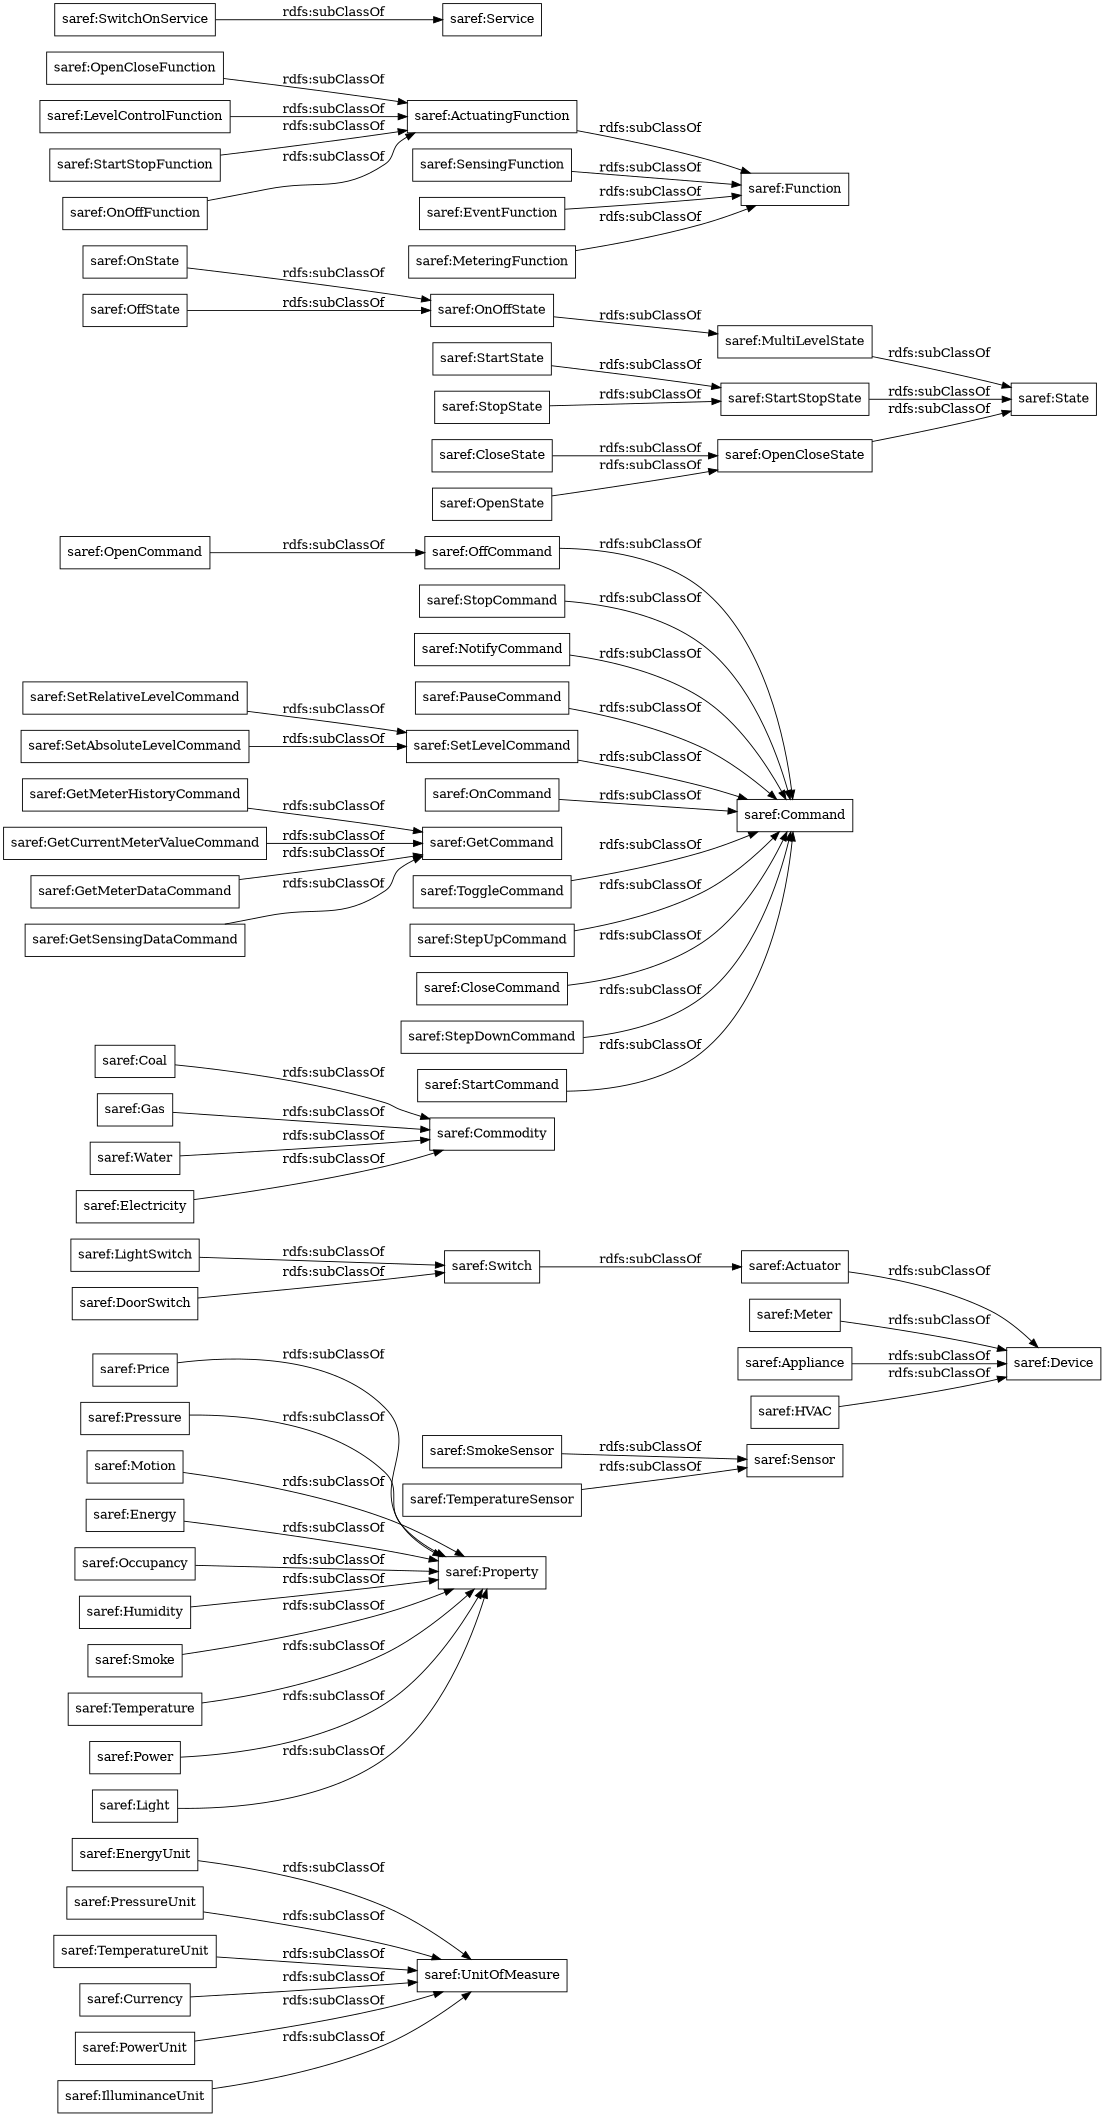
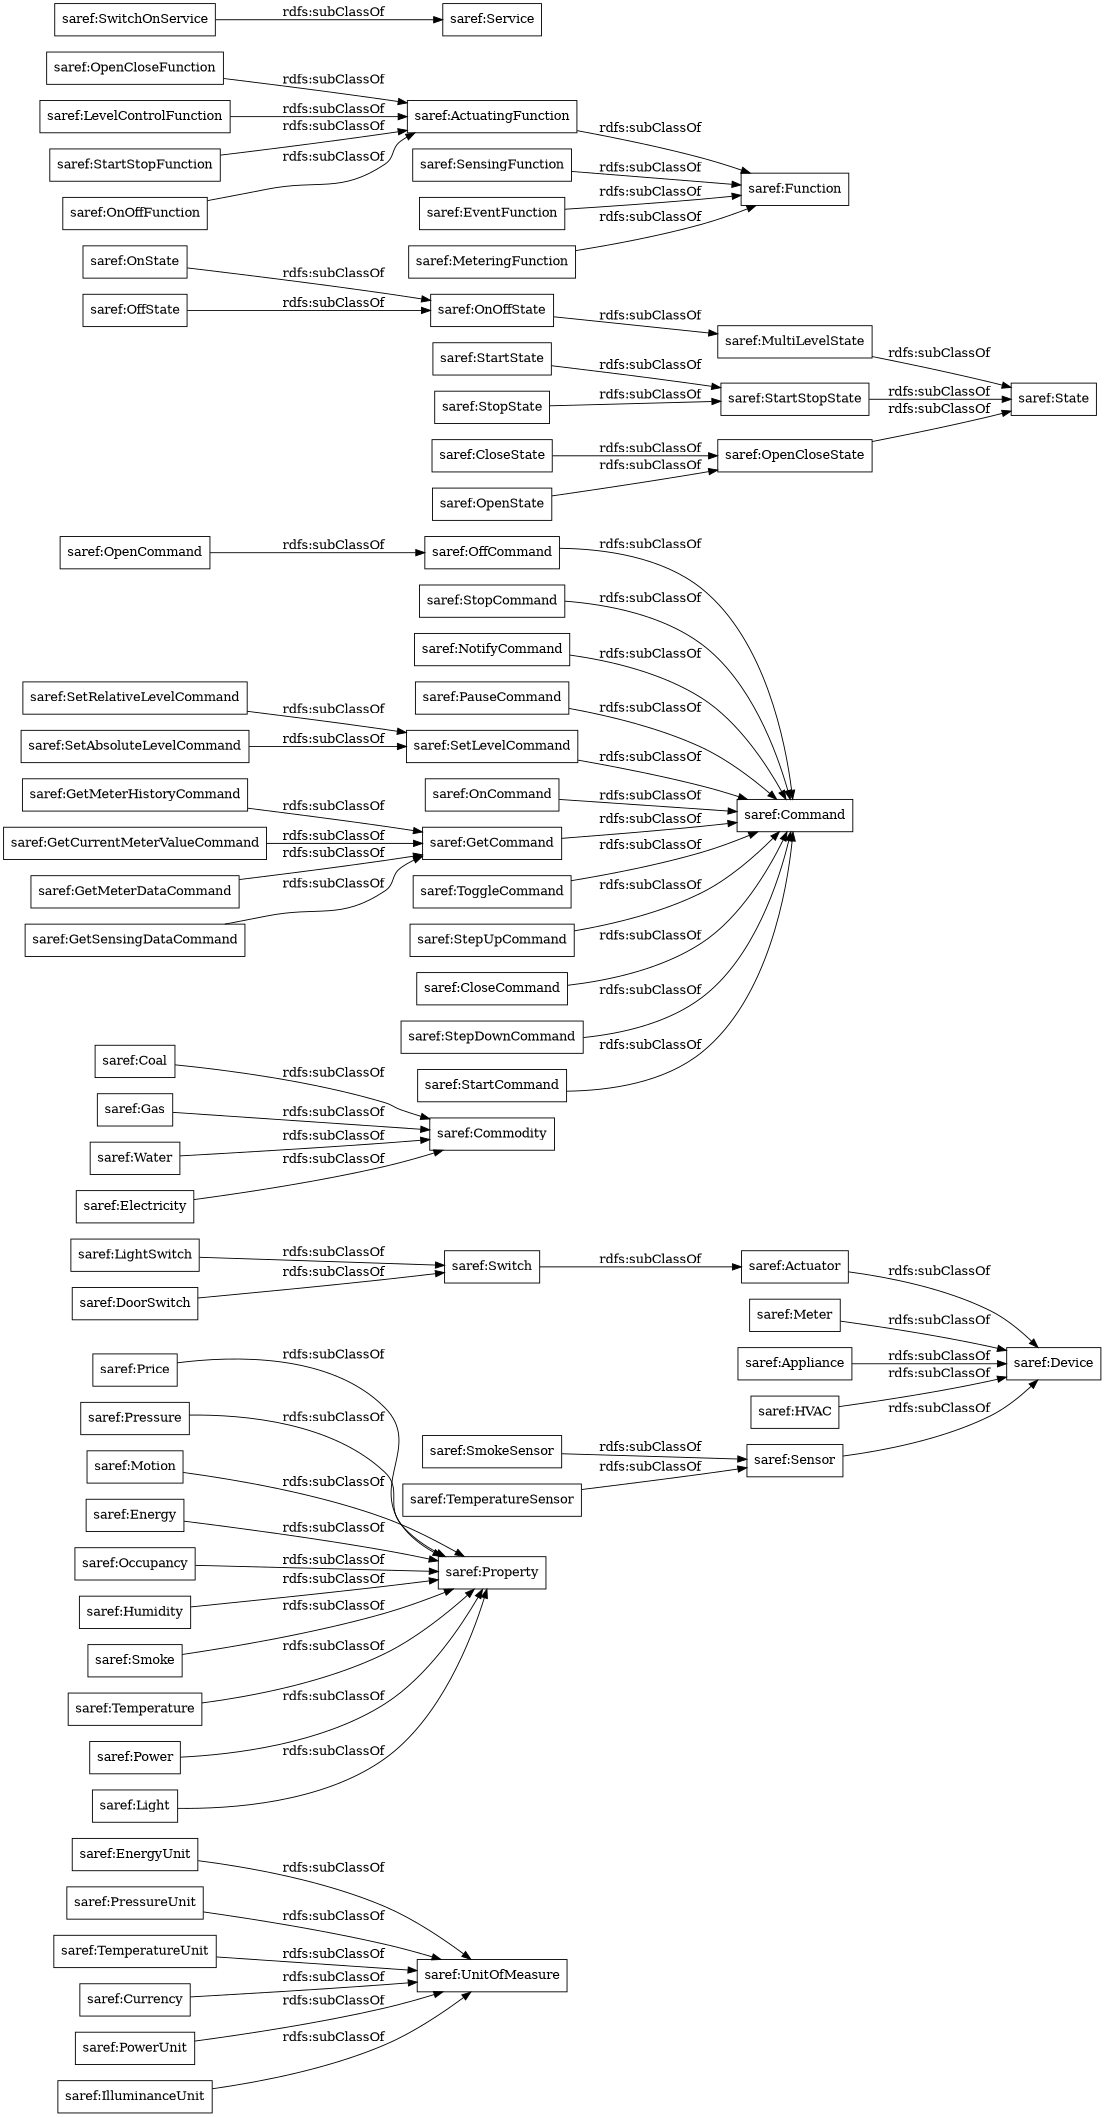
  digraph {
    rankdir=LR
    node [color=black shape=rectangle]
    "saref:EnergyUnit"
    "saref:UnitOfMeasure"
    "saref:Price"
    "saref:Property"
    "saref:LightSwitch"
    "saref:Switch"
    "saref:Actuator"
    "saref:Coal"
    "saref:Commodity"
    "saref:GetMeterHistoryCommand"
    "saref:GetCommand"
    "saref:Command"
    "saref:PressureUnit"
    "saref:StopCommand"
    "saref:OnState"
    "saref:OnOffState"
    "saref:MultiLevelState"
    "saref:Pressure"
    "saref:OpenCloseFunction"
    "saref:ActuatingFunction"
    "saref:Function"
    "saref:TemperatureUnit"
    "saref:Motion"
    "saref:Currency"
    "saref:Gas"
    "saref:LevelControlFunction"
    "saref:NotifyCommand"
    "saref:Water"
    "saref:SensingFunction"
    "saref:EventFunction"
    "saref:Meter"
    "saref:Device"
    "saref:PauseCommand"
    "saref:StartStopState"
    "saref:State"
    "saref:OpenCloseState"
    "saref:OffCommand"
    "saref:OnCommand"
    "saref:StartStopFunction"
    "saref:MeteringFunction"
    "saref:StartState"
    "saref:OpenCommand"
    "saref:Appliance"
    "saref:Energy"
    "saref:CloseState"
    "saref:DoorSwitch"
    "saref:HVAC"
    "saref:OnOffFunction"
    "saref:Electricity"
    "saref:Occupancy"
    "saref:PowerUnit"
    "saref:SetLevelCommand"
    "saref:GetCurrentMeterValueCommand"
    "saref:StopState"
    "saref:ToggleCommand"
    "saref:OpenState"
    "saref:SetAbsoluteLevelCommand"
    "saref:Humidity"
    "saref:GetMeterDataCommand"
    "saref:Smoke"
    "saref:Temperature"
    "saref:StepUpCommand"
    "saref:SmokeSensor"
    "saref:Sensor"
    "saref:CloseCommand"
    "saref:StepDownCommand"
    "saref:TemperatureSensor"
    "saref:OffState"
    "saref:SwitchOnService"
    "saref:Service"
    "saref:SetRelativeLevelCommand"
    "saref:IlluminanceUnit"
    "saref:Power"
    "saref:Light"
    "saref:StartCommand"
    "saref:GetSensingDataCommand"
    "saref:EnergyUnit" -> "saref:UnitOfMeasure" [label="rdfs:subClassOf"]
    "saref:Price" -> "saref:Property" [label="rdfs:subClassOf"]
    "saref:LightSwitch" -> "saref:Switch" [label="rdfs:subClassOf"]
    "saref:Switch" -> "saref:Actuator" [label="rdfs:subClassOf"]
    "saref:Actuator" -> "saref:Device" [label="rdfs:subClassOf"]
    "saref:Coal" -> "saref:Commodity" [label="rdfs:subClassOf"]
    "saref:GetMeterHistoryCommand" -> "saref:GetCommand" [label="rdfs:subClassOf"]
+   "saref:GetCommand" -> "saref:Command" [label="rdfs:subClassOf"]
    "saref:PressureUnit" -> "saref:UnitOfMeasure" [label="rdfs:subClassOf"]
    "saref:StopCommand" -> "saref:Command" [label="rdfs:subClassOf"]
    "saref:OnState" -> "saref:OnOffState" [label="rdfs:subClassOf"]
    "saref:OnOffState" -> "saref:MultiLevelState" [label="rdfs:subClassOf"]
    "saref:MultiLevelState" -> "saref:State" [label="rdfs:subClassOf"]
    "saref:Pressure" -> "saref:Property" [label="rdfs:subClassOf"]
    "saref:OpenCloseFunction" -> "saref:ActuatingFunction" [label="rdfs:subClassOf"]
    "saref:ActuatingFunction" -> "saref:Function" [label="rdfs:subClassOf"]
    "saref:TemperatureUnit" -> "saref:UnitOfMeasure" [label="rdfs:subClassOf"]
    "saref:Motion" -> "saref:Property" [label="rdfs:subClassOf"]
    "saref:Currency" -> "saref:UnitOfMeasure" [label="rdfs:subClassOf"]
    "saref:Gas" -> "saref:Commodity" [label="rdfs:subClassOf"]
    "saref:LevelControlFunction" -> "saref:ActuatingFunction" [label="rdfs:subClassOf"]
    "saref:NotifyCommand" -> "saref:Command" [label="rdfs:subClassOf"]
    "saref:Water" -> "saref:Commodity" [label="rdfs:subClassOf"]
    "saref:SensingFunction" -> "saref:Function" [label="rdfs:subClassOf"]
    "saref:EventFunction" -> "saref:Function" [label="rdfs:subClassOf"]
    "saref:Meter" -> "saref:Device" [label="rdfs:subClassOf"]
    "saref:PauseCommand" -> "saref:Command" [label="rdfs:subClassOf"]
    "saref:StartStopState" -> "saref:State" [label="rdfs:subClassOf"]
    "saref:OpenCloseState" -> "saref:State" [label="rdfs:subClassOf"]
    "saref:OffCommand" -> "saref:Command" [label="rdfs:subClassOf"]
    "saref:OnCommand" -> "saref:Command" [label="rdfs:subClassOf"]
    "saref:StartStopFunction" -> "saref:ActuatingFunction" [label="rdfs:subClassOf"]
    "saref:MeteringFunction" -> "saref:Function" [label="rdfs:subClassOf"]
    "saref:StartState" -> "saref:StartStopState" [label="rdfs:subClassOf"]
    "saref:OpenCommand" -> "saref:OffCommand" [label="rdfs:subClassOf"]
    "saref:Appliance" -> "saref:Device" [label="rdfs:subClassOf"]
    "saref:Energy" -> "saref:Property" [label="rdfs:subClassOf"]
    "saref:CloseState" -> "saref:OpenCloseState" [label="rdfs:subClassOf"]
    "saref:DoorSwitch" -> "saref:Switch" [label="rdfs:subClassOf"]
    "saref:HVAC" -> "saref:Device" [label="rdfs:subClassOf"]
    "saref:OnOffFunction" -> "saref:ActuatingFunction" [label="rdfs:subClassOf"]
    "saref:Electricity" -> "saref:Commodity" [label="rdfs:subClassOf"]
    "saref:Occupancy" -> "saref:Property" [label="rdfs:subClassOf"]
    "saref:PowerUnit" -> "saref:UnitOfMeasure" [label="rdfs:subClassOf"]
    "saref:SetLevelCommand" -> "saref:Command" [label="rdfs:subClassOf"]
    "saref:GetCurrentMeterValueCommand" -> "saref:GetCommand" [label="rdfs:subClassOf"]
    "saref:StopState" -> "saref:StartStopState" [label="rdfs:subClassOf"]
    "saref:ToggleCommand" -> "saref:Command" [label="rdfs:subClassOf"]
    "saref:OpenState" -> "saref:OpenCloseState" [label="rdfs:subClassOf"]
    "saref:SetAbsoluteLevelCommand" -> "saref:SetLevelCommand" [label="rdfs:subClassOf"]
    "saref:Humidity" -> "saref:Property" [label="rdfs:subClassOf"]
    "saref:GetMeterDataCommand" -> "saref:GetCommand" [label="rdfs:subClassOf"]
    "saref:Smoke" -> "saref:Property" [label="rdfs:subClassOf"]
    "saref:Temperature" -> "saref:Property" [label="rdfs:subClassOf"]
    "saref:StepUpCommand" -> "saref:Command" [label="rdfs:subClassOf"]
    "saref:SmokeSensor" -> "saref:Sensor" [label="rdfs:subClassOf"]
+   "saref:Sensor" -> "saref:Device" [label="rdfs:subClassOf"]
    "saref:CloseCommand" -> "saref:Command" [label="rdfs:subClassOf"]
    "saref:StepDownCommand" -> "saref:Command" [label="rdfs:subClassOf"]
    "saref:TemperatureSensor" -> "saref:Sensor" [label="rdfs:subClassOf"]
    "saref:OffState" -> "saref:OnOffState" [label="rdfs:subClassOf"]
    "saref:SwitchOnService" -> "saref:Service" [label="rdfs:subClassOf"]
    "saref:SetRelativeLevelCommand" -> "saref:SetLevelCommand" [label="rdfs:subClassOf"]
    "saref:IlluminanceUnit" -> "saref:UnitOfMeasure" [label="rdfs:subClassOf"]
    "saref:Power" -> "saref:Property" [label="rdfs:subClassOf"]
    "saref:Light" -> "saref:Property" [label="rdfs:subClassOf"]
    "saref:StartCommand" -> "saref:Command" [label="rdfs:subClassOf"]
    "saref:GetSensingDataCommand" -> "saref:GetCommand" [label="rdfs:subClassOf"]
  }
